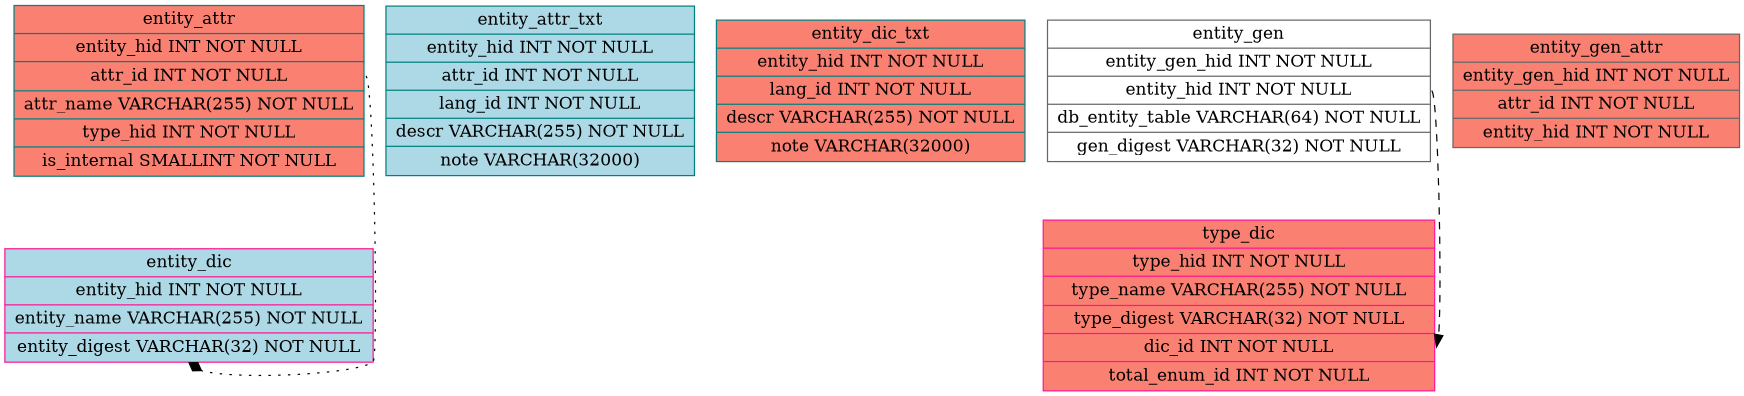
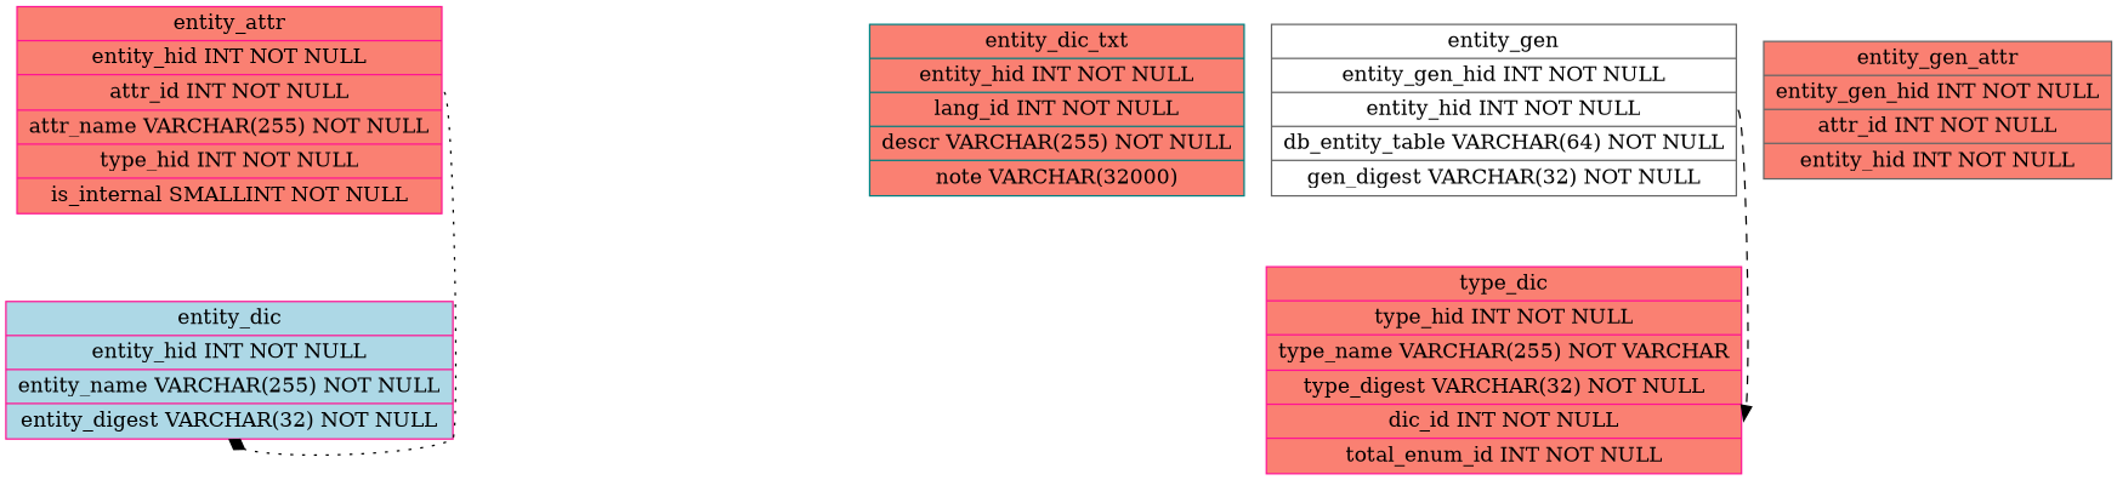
  digraph {
    node [color=deeppink fillcolor=salmon shape=record style=filled]
    edge [tailport=c2]
-   n1 [color=teal label="{entity_attr | <c1> entity_hid INT NOT NULL | <c2> attr_id INT NOT NULL | <c3> attr_name VARCHAR(255) NOT NULL | <c4> type_hid INT NOT NULL | <c5> is_internal SMALLINT NOT NULL}"]
+   n1 [label="{entity_attr | <c1> entity_hid INT NOT NULL | <c2> attr_id INT NOT NULL | <c3> attr_name VARCHAR(255) NOT NULL | <c4> type_hid INT NOT NULL | <c5> is_internal SMALLINT NOT NULL}"]
    n2 [fillcolor=lightblue label="{entity_dic | <c1> entity_hid INT NOT NULL | <c2> entity_name VARCHAR(255) NOT NULL | <c3> entity_digest VARCHAR(32) NOT NULL}"]
-   n3 [color=teal fillcolor=lightblue label="{entity_attr_txt | <c1> entity_hid INT NOT NULL | <c2> attr_id INT NOT NULL | <c3> lang_id INT NOT NULL | <c4> descr VARCHAR(255) NOT NULL | <c5> note VARCHAR(32000)}"]
    n4 [color=teal label="{entity_dic_txt | <c1> entity_hid INT NOT NULL | <c2> lang_id INT NOT NULL | <c3> descr VARCHAR(255) NOT NULL | <c4> note VARCHAR(32000)}"]
-   n5 [label="{type_dic | <c1> type_hid INT NOT NULL | <c2> type_name VARCHAR(255) NOT NULL | <c3> type_digest VARCHAR(32) NOT NULL | <c4> dic_id INT NOT NULL | <c5> total_enum_id INT NOT NULL}"]
+   n5 [label="{type_dic | <c1> type_hid INT NOT NULL | <c2> type_name VARCHAR(255) NOT VARCHAR | <c3> type_digest VARCHAR(32) NOT NULL | <c4> dic_id INT NOT NULL | <c5> total_enum_id INT NOT NULL}"]
    n6 [color=gray40 fillcolor=white label="{entity_gen | <c1> entity_gen_hid INT NOT NULL | <c2> entity_hid INT NOT NULL | <c3> db_entity_table VARCHAR(64) NOT NULL | <c4> gen_digest VARCHAR(32) NOT NULL}"]
    n7 [color=gray40 label="{entity_gen_attr | <c1> entity_gen_hid INT NOT NULL | <c2> attr_id INT NOT NULL | <c3> entity_hid INT NOT NULL}"]
    n1 -> n2 [arrowhead=diamond headport=c3 style=dotted]
    n6 -> n5 [headport=c4 style=dashed]
  }
